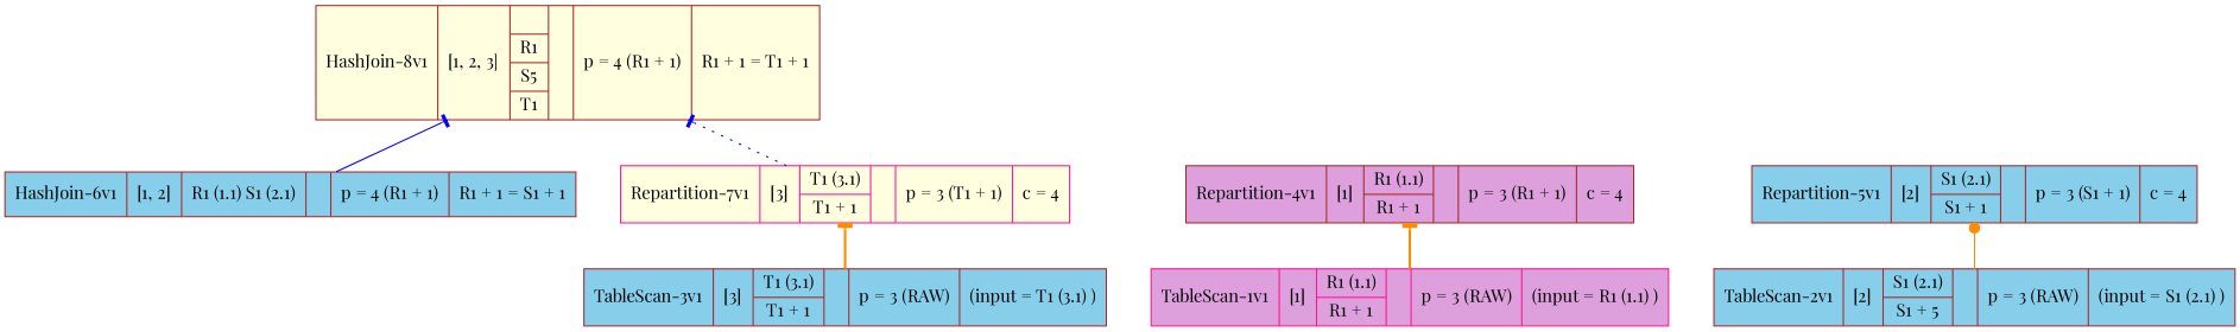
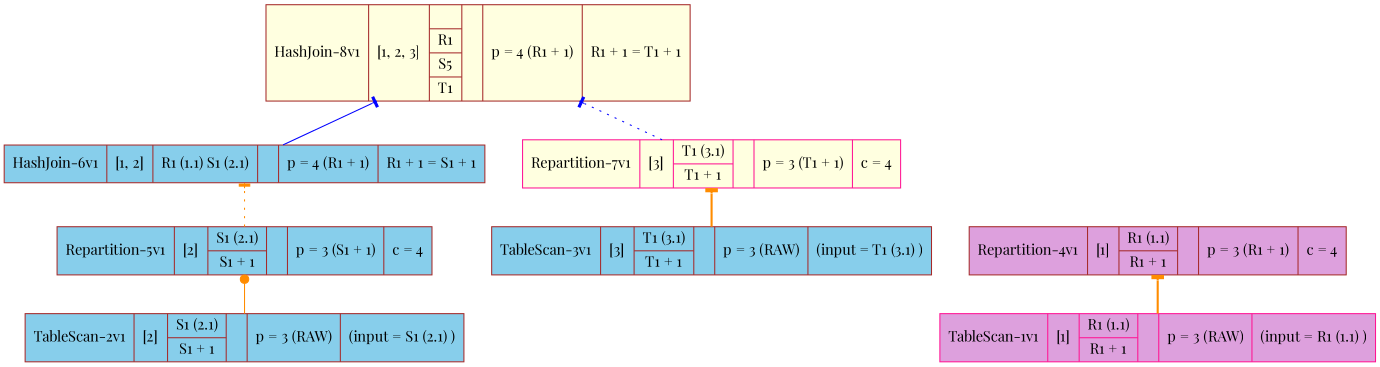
  digraph {
    fontname="Playfair Display"
    nodesep=0.5
    ordering=in
    rankdir=BT
    node [color=brown fillcolor=skyblue fontname="Playfair Display" shape=record style=filled]
    edge [arrowhead=tee color=darkorange fontname="Playfair Display" style=solid]
    n1 [label="HashJoin-6v1|[1, 2]|R1 (1.1) S1 (2.1) |{}|p = 4 (R1 + 1)|R1 + 1 = S1 + 1"]
    n2 [fillcolor=lightyellow label="HashJoin-8v1|[1, 2, 3]|{|R1|S5|T1}|{}|p = 4 (R1 + 1)|R1 + 1 = T1 + 1"]
    n3 [fillcolor=plum label="Repartition-4v1|[1]|{R1 (1.1) |R1 + 1}|{}|p = 3 (R1 + 1)|c = 4"]
    n4 [color=deeppink fillcolor=plum label="TableScan-1v1|[1]|{R1 (1.1) |R1 + 1}|{}|p = 3 (RAW)|(input = R1 (1.1) )"]
    n5 [label="Repartition-5v1|[2]|{S1 (2.1) |S1 + 1}|{}|p = 3 (S1 + 1)|c = 4"]
-   n6 [label="TableScan-2v1|[2]|{S1 (2.1) |S1 + 5}|{}|p = 3 (RAW)|(input = S1 (2.1) )"]
+   n6 [label="TableScan-2v1|[2]|{S1 (2.1) |S1 + 1}|{}|p = 3 (RAW)|(input = S1 (2.1) )"]
    n7 [color=deeppink fillcolor=lightyellow label="Repartition-7v1|[3]|{T1 (3.1) |T1 + 1}|{}|p = 3 (T1 + 1)|c = 4"]
    n8 [label="TableScan-3v1|[3]|{T1 (3.1) |T1 + 1}|{}|p = 3 (RAW)|(input = T1 (3.1) )"]
    n1 -> n2 [color=blue]
    n4 -> n3 [style=bold]
+   n5 -> n1 [style=dotted]
    n6 -> n5 [arrowhead=dot]
    n7 -> n2 [color=blue style=dotted]
    n8 -> n7 [style=bold]
  }
